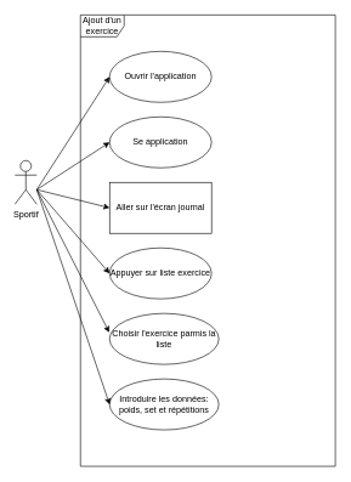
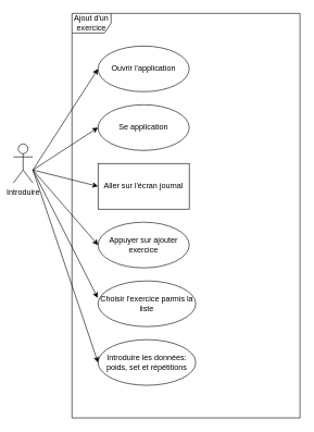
  <mxCell id="0" />
  <mxCell id="1" parent="0" />
  <mxCell id="2" value="Ouvrir l'application" style="ellipse;whiteSpace=wrap;html=1;" parent="1" vertex="1"><mxGeometry x="150" y="70" width="140" height="70" as="geometry" /></mxCell>
- <mxCell id="3" value="Sportif" style="shape=umlActor;verticalLabelPosition=bottom;verticalAlign=top;html=1;" parent="1" vertex="1"><mxGeometry x="20" y="220" width="30" height="60" as="geometry" /></mxCell>
+ <mxCell id="3" value="Introduire" style="shape=umlActor;verticalLabelPosition=bottom;verticalAlign=top;html=1;" parent="1" vertex="1"><mxGeometry x="20" y="220" width="30" height="60" as="geometry" /></mxCell>
  <mxCell id="4" value="Ajout d'un exercice" style="shape=umlFrame;whiteSpace=wrap;html=1;pointerEvents=0;" vertex="1" parent="1"><mxGeometry x="110" y="20" width="350" height="620" as="geometry" /></mxCell>
  <mxCell id="5" value="Se application" style="ellipse;whiteSpace=wrap;html=1;" vertex="1" parent="1"><mxGeometry x="150" y="160" width="140" height="70" as="geometry" /></mxCell>
  <mxCell id="6" value="Aller sur l'écran journal" style="whiteSpace=wrap;html=1;rounded=0;" vertex="1" parent="1"><mxGeometry x="150" y="250" width="140" height="70" as="geometry" /></mxCell>
  <mxCell id="7" value="Choisir l'exercice parmis la liste" style="ellipse;whiteSpace=wrap;html=1;" vertex="1" parent="1"><mxGeometry x="150" y="430" width="150" height="70" as="geometry" /></mxCell>
- <mxCell id="8" value="Appuyer sur liste exercice" style="ellipse;whiteSpace=wrap;html=1;" vertex="1" parent="1"><mxGeometry x="150" y="340" width="140" height="70" as="geometry" /></mxCell>
+ <mxCell id="8" value="Appuyer sur ajouter exercice" style="ellipse;whiteSpace=wrap;html=1;" vertex="1" parent="1"><mxGeometry x="150" y="340" width="140" height="70" as="geometry" /></mxCell>
  <mxCell id="9" value="Introduire les données: poids, set et répétitions" style="ellipse;whiteSpace=wrap;html=1;" vertex="1" parent="1"><mxGeometry x="150" y="520" width="150" height="70" as="geometry" /></mxCell>
  <mxCell id="10" value="" style="endArrow=classic;html=1;rounded=0;entryX=0;entryY=0.5;entryDx=0;entryDy=0;" edge="1" parent="1" target="6"><mxGeometry width="50" height="50" relative="1" as="geometry"><mxPoint x="50" y="260" as="sourcePoint" /><mxPoint x="90" y="290" as="targetPoint" /></mxGeometry></mxCell>
  <mxCell id="11" value="" style="endArrow=classic;html=1;rounded=0;entryX=0;entryY=0.5;entryDx=0;entryDy=0;" edge="1" parent="1"><mxGeometry width="50" height="50" relative="1" as="geometry"><mxPoint x="50" y="260" as="sourcePoint" /><mxPoint x="150" y="375" as="targetPoint" /></mxGeometry></mxCell>
  <mxCell id="12" value="" style="endArrow=classic;html=1;rounded=0;entryX=-0.003;entryY=0.372;entryDx=0;entryDy=0;entryPerimeter=0;" edge="1" parent="1" target="7"><mxGeometry width="50" height="50" relative="1" as="geometry"><mxPoint x="50" y="260" as="sourcePoint" /><mxPoint x="160" y="385" as="targetPoint" /></mxGeometry></mxCell>
  <mxCell id="13" value="" style="endArrow=classic;html=1;rounded=0;entryX=0;entryY=0.5;entryDx=0;entryDy=0;" edge="1" parent="1" target="9"><mxGeometry width="50" height="50" relative="1" as="geometry"><mxPoint x="50" y="260" as="sourcePoint" /><mxPoint x="170" y="395" as="targetPoint" /></mxGeometry></mxCell>
  <mxCell id="14" value="" style="endArrow=classic;html=1;rounded=0;entryX=0;entryY=0.5;entryDx=0;entryDy=0;" edge="1" parent="1" target="2"><mxGeometry width="50" height="50" relative="1" as="geometry"><mxPoint x="50" y="260" as="sourcePoint" /><mxPoint x="180" y="405" as="targetPoint" /></mxGeometry></mxCell>
  <mxCell id="15" value="" style="endArrow=classic;html=1;rounded=0;entryX=0;entryY=0.5;entryDx=0;entryDy=0;" edge="1" parent="1" target="5"><mxGeometry width="50" height="50" relative="1" as="geometry"><mxPoint x="50" y="260" as="sourcePoint" /><mxPoint x="160" y="115" as="targetPoint" /></mxGeometry></mxCell>
